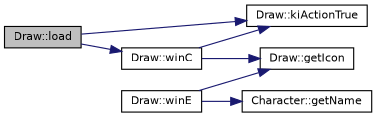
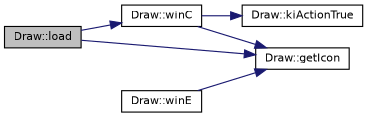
  digraph {
    rankdir=LR
    node [color=black fillcolor=white fontname=Helvetica fontsize=10 shape=record style=filled]
    edge [color=midnightblue fontname=Helvetica fontsize=10 labelfontname=Helvetica labelfontsize=10 style=solid]
    n1 [fillcolor=grey75 fontcolor=black height=0.2 label="Draw::load" width=0.4]
    n2 [height=0.2 label="Draw::kiActionTrue" width=0.4]
    n3 [height=0.2 label="Draw::winC" width=0.4]
    n4 [height=0.2 label="Draw::getIcon" width=0.4]
    n5 [height=0.2 label="Draw::winE" width=0.4]
-   n6 [height=0.2 label="Character::getName" width=0.4]
-   n1 -> n2
+   n1 -> n4
    n1 -> n3
    n3 -> n2
    n3 -> n4
    n5 -> n4
-   n5 -> n6
  }
